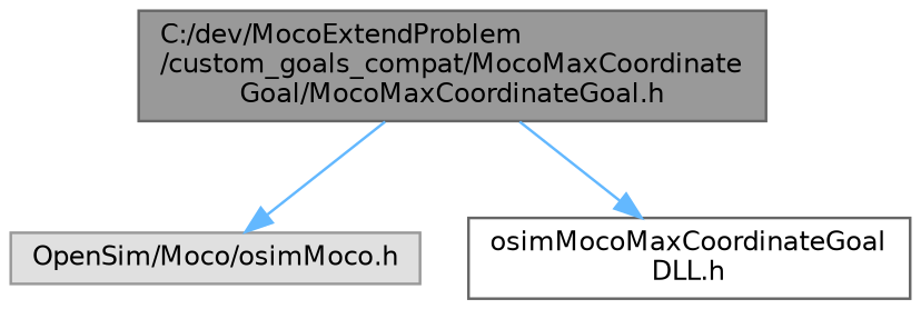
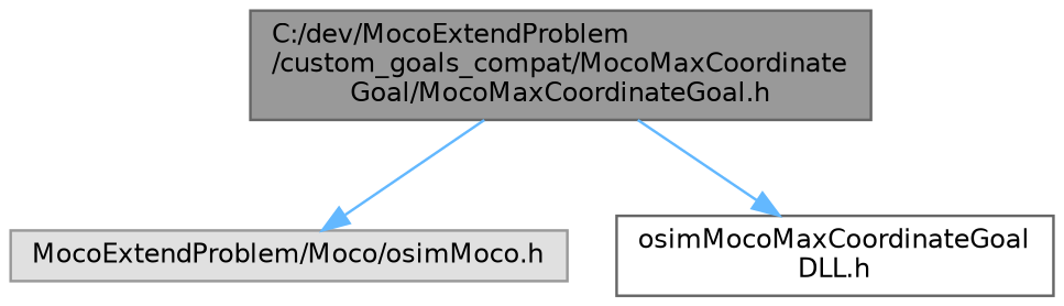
  digraph {
    node [fontname=Helvetica fontsize=10 shape=box style=filled]
    edge [color=steelblue1 fontname=Helvetica fontsize=10 labelfontname=Helvetica labelfontsize=10 style=solid]
    n1 [color=gray40 fillcolor=grey60 fontcolor=black height=0.2 label="C:/dev/MocoExtendProblem\l/custom_goals_compat/MocoMaxCoordinate\lGoal/MocoMaxCoordinateGoal.h" width=0.4]
-   n2 [color=grey60 fillcolor="#E0E0E0" height=0.2 label="OpenSim/Moco/osimMoco.h" width=0.4]
+   n2 [color=grey60 fillcolor="#E0E0E0" height=0.2 label="MocoExtendProblem/Moco/osimMoco.h" width=0.4]
    n3 [color=grey40 fillcolor=white height=0.2 label="osimMocoMaxCoordinateGoal\lDLL.h" width=0.4]
    n1 -> n2
    n1 -> n3
  }
